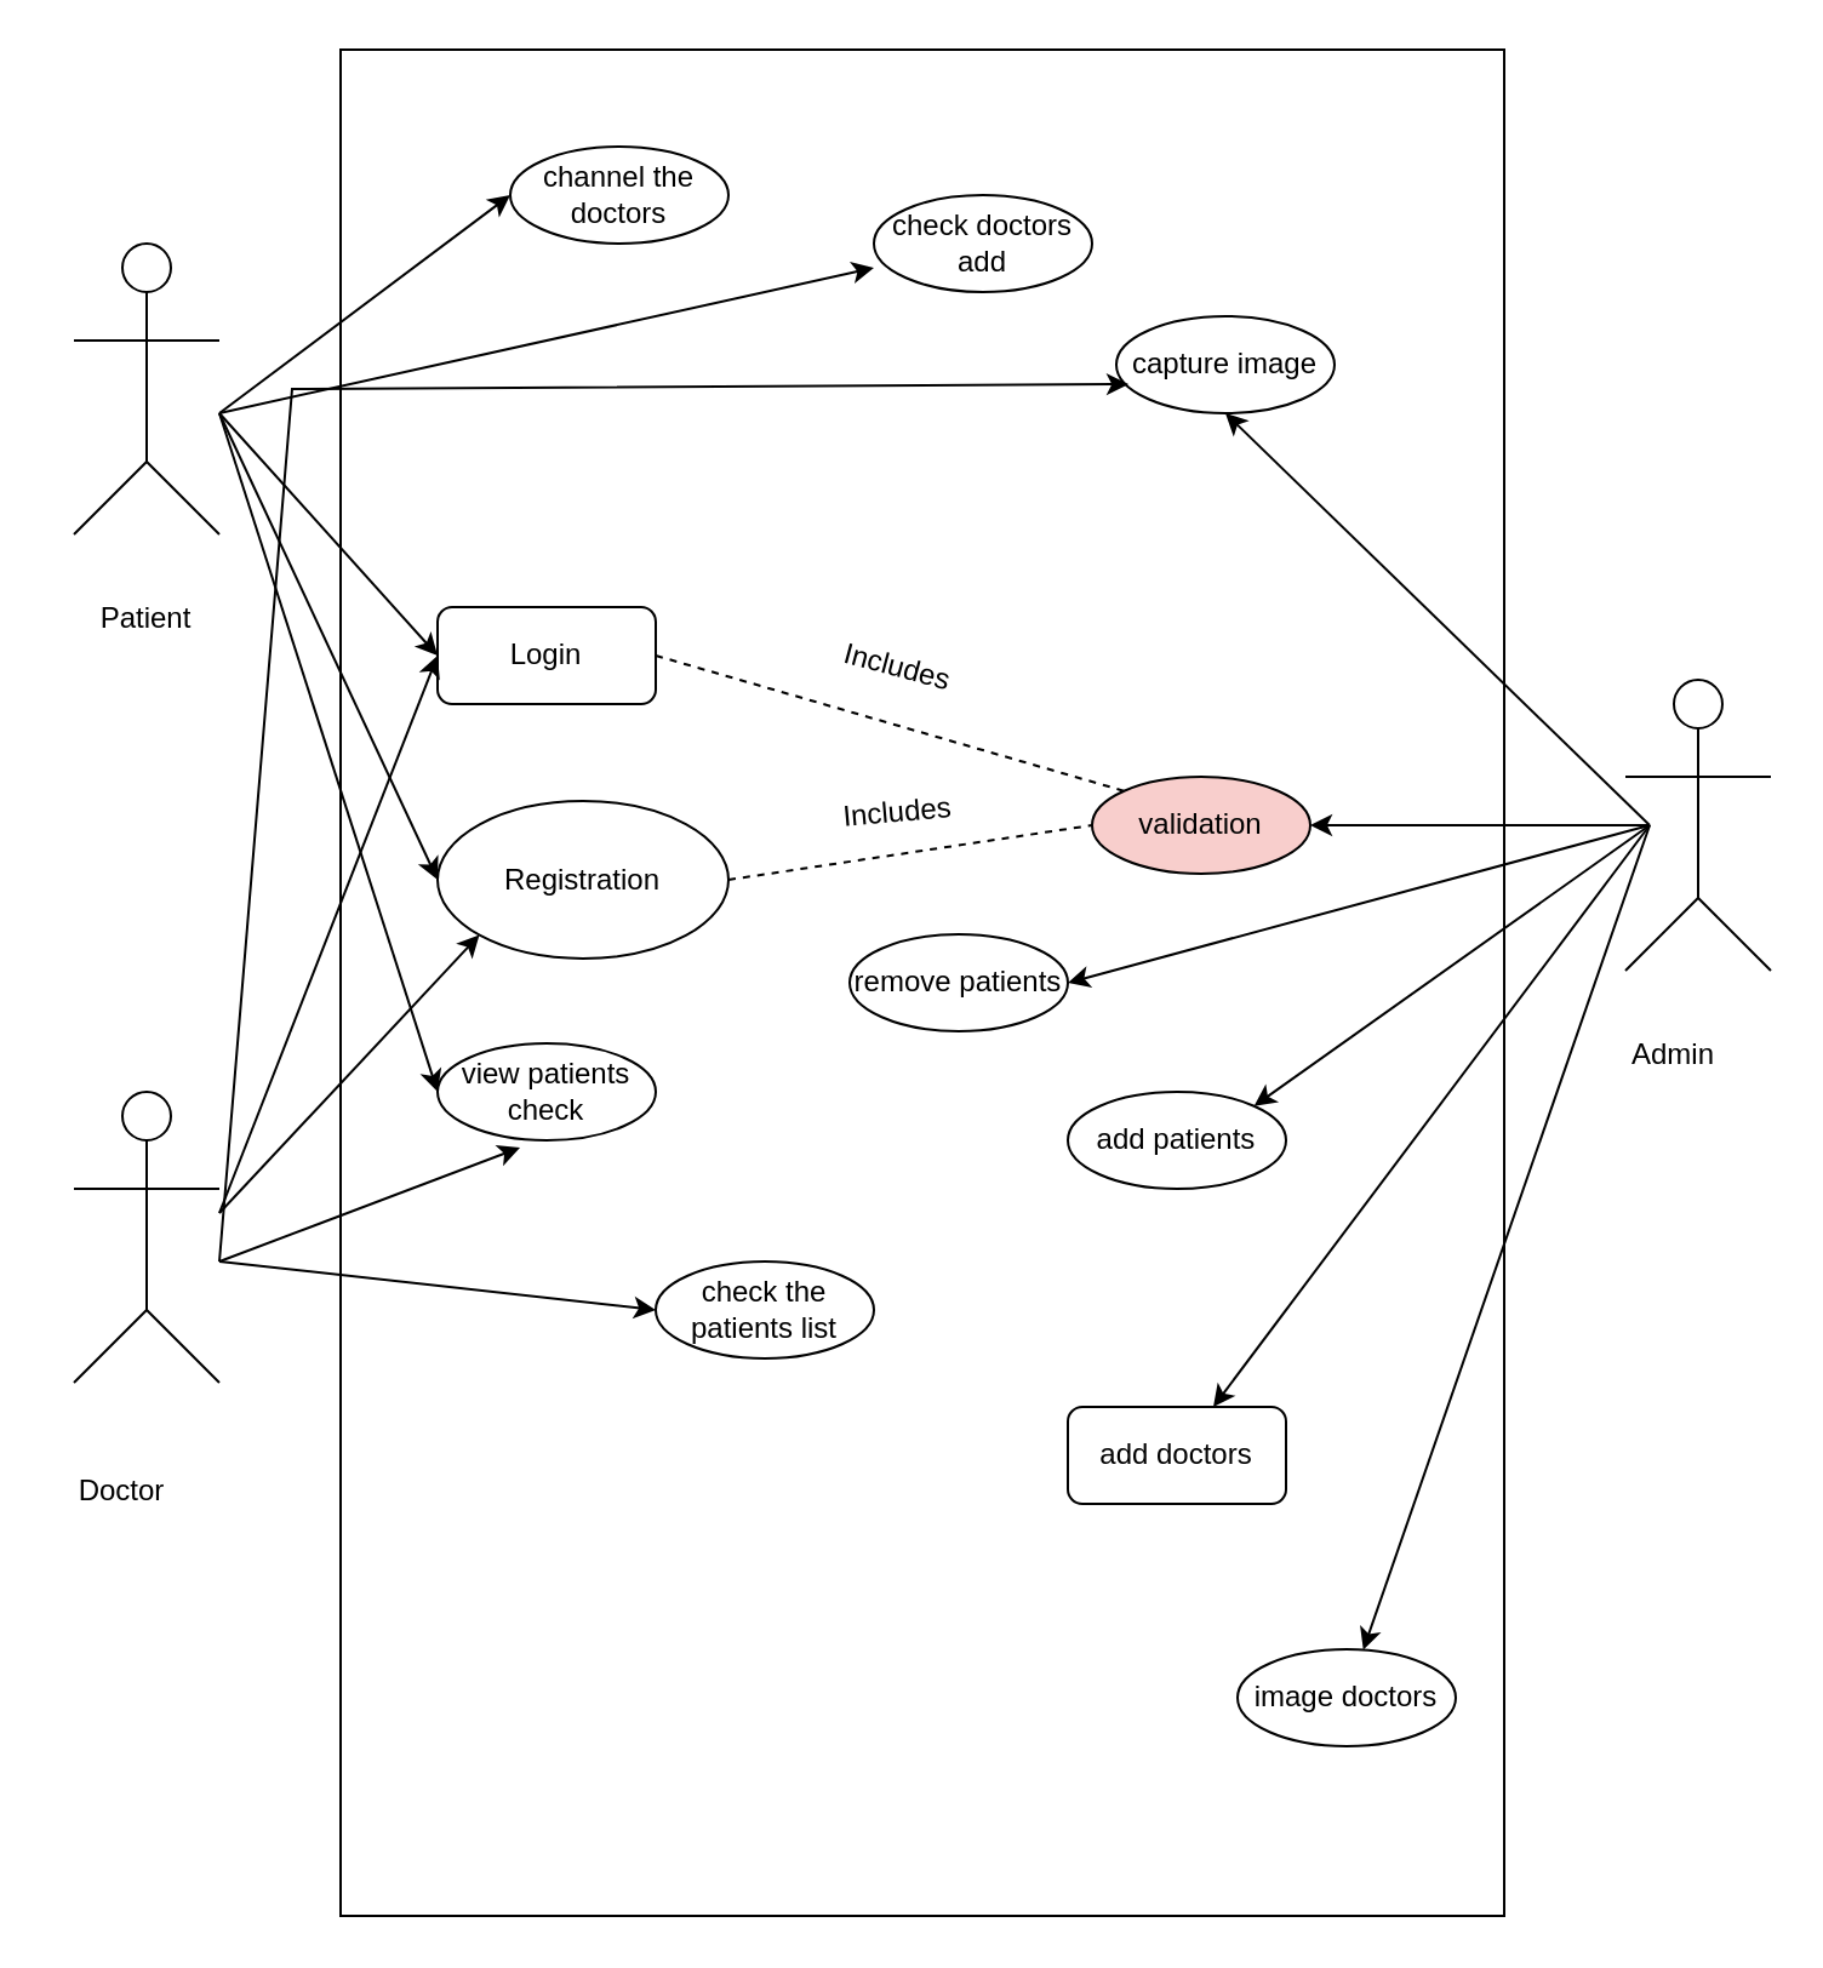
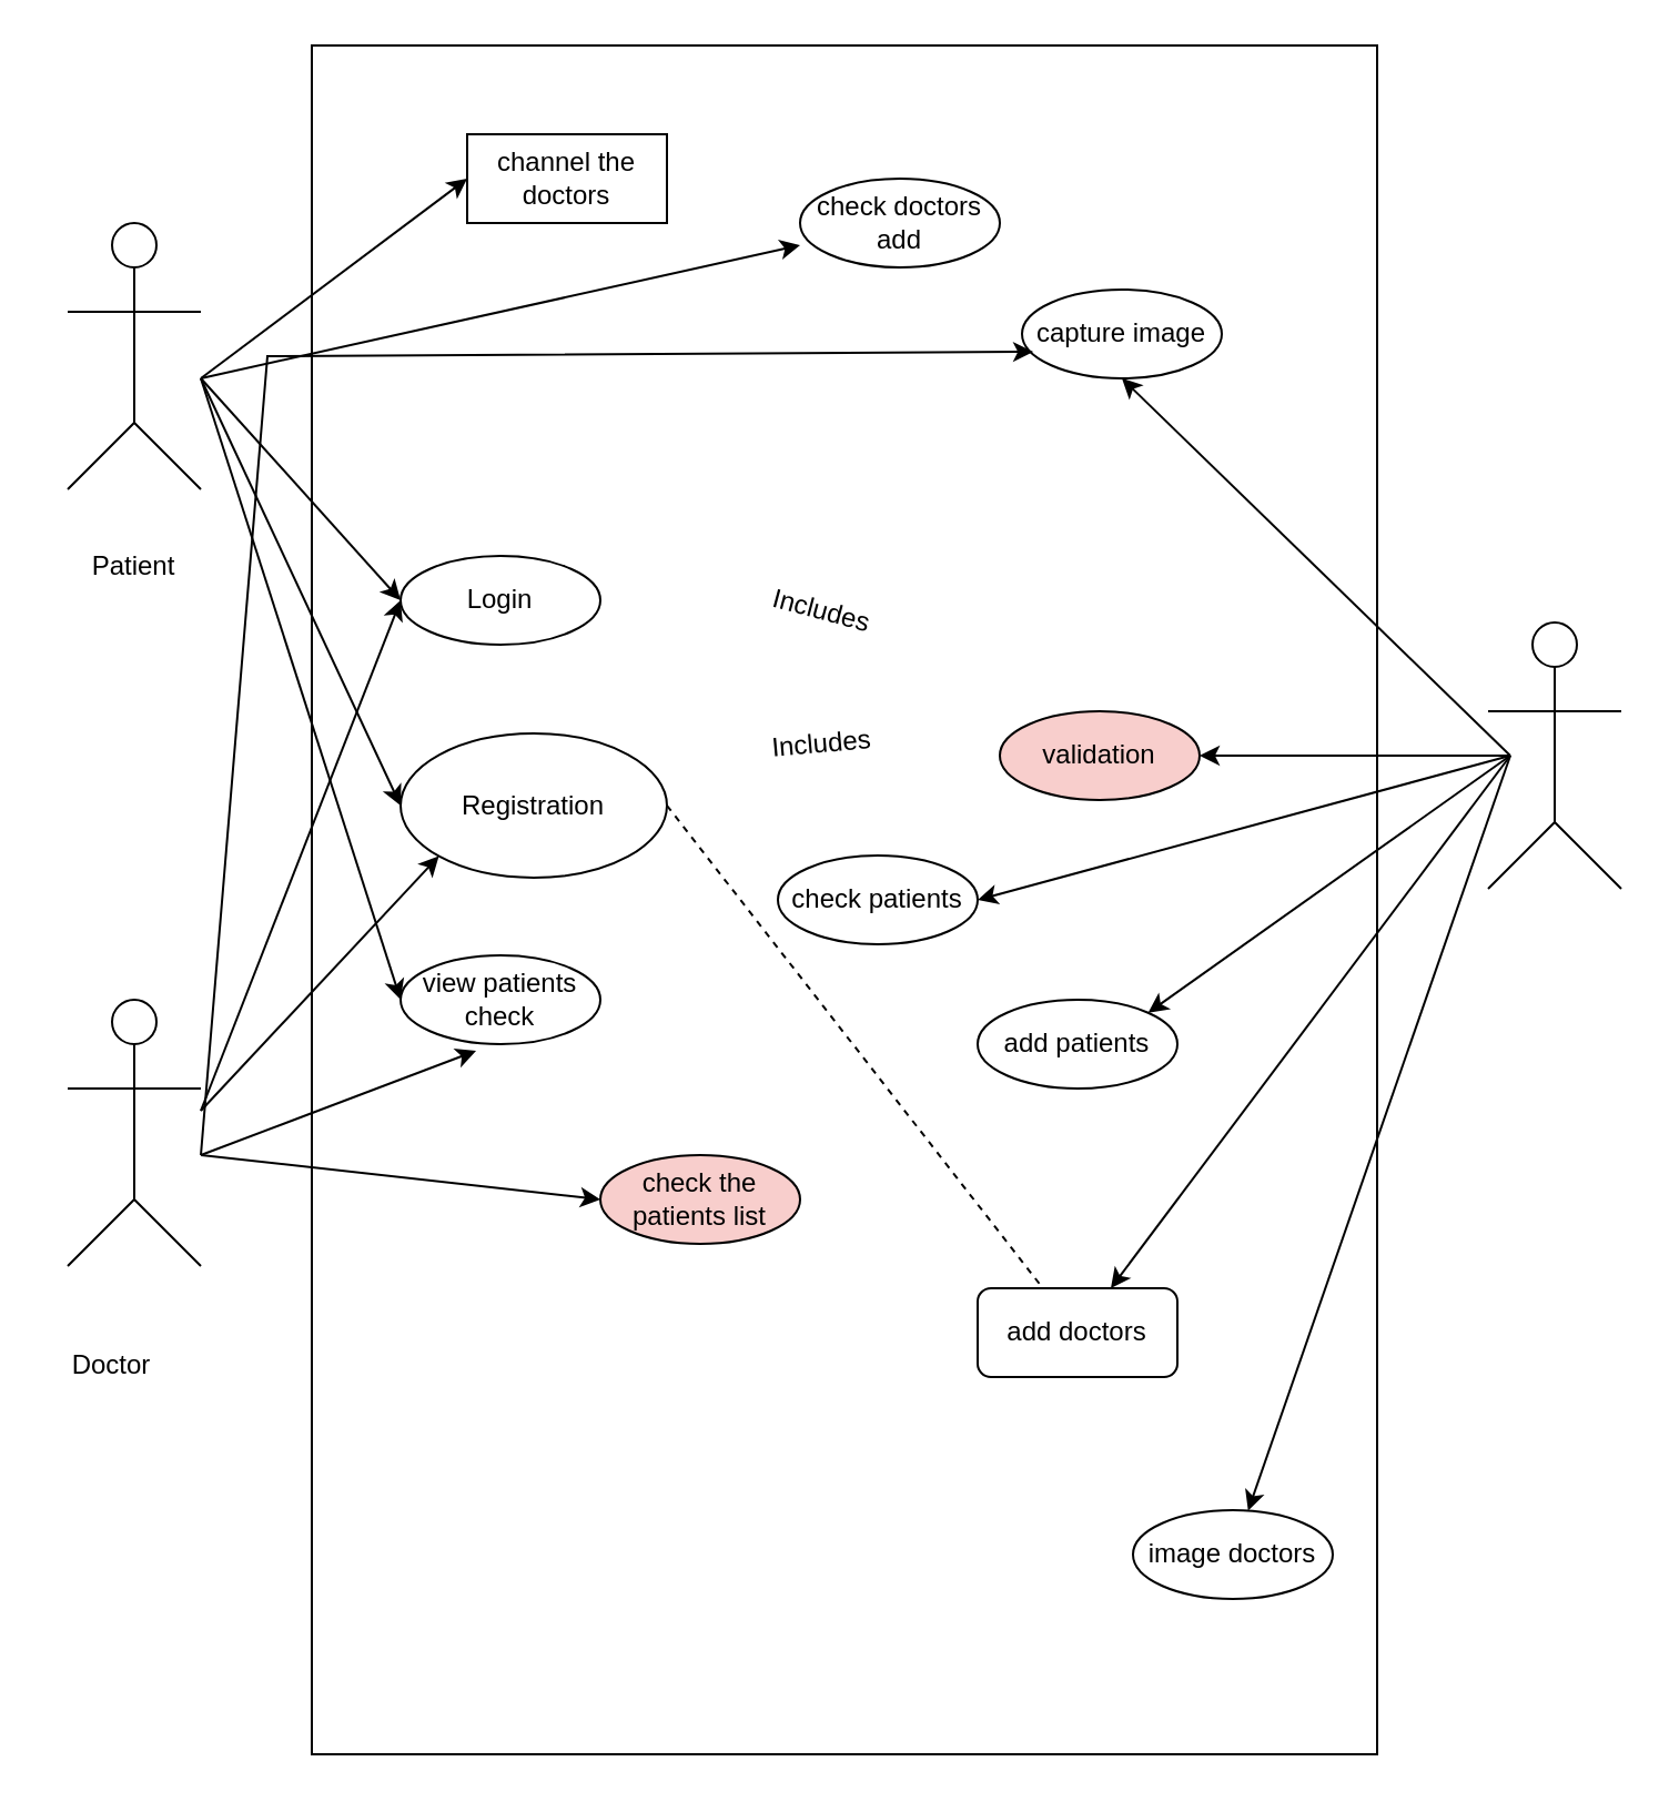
  <mxCell id="0" />
  <mxCell id="1" parent="0" />
  <mxCell id="2" value="" style="rounded=0;whiteSpace=wrap;html=1;" vertex="1" parent="1"><mxGeometry x="140" y="20" width="480" height="770" as="geometry" /></mxCell>
  <mxCell id="3" value="" style="ellipse;whiteSpace=wrap;html=1;" vertex="1" parent="1"><mxGeometry x="50" y="100" width="20" height="20" as="geometry" /></mxCell>
  <mxCell id="4" value="" style="endArrow=none;html=1;rounded=0;entryX=0.5;entryY=1;entryDx=0;entryDy=0;" edge="1" parent="1" target="3"><mxGeometry width="50" height="50" relative="1" as="geometry"><mxPoint x="60" y="190" as="sourcePoint" /><mxPoint x="270" y="360" as="targetPoint" /></mxGeometry></mxCell>
  <mxCell id="5" value="" style="endArrow=none;html=1;rounded=0;" edge="1" parent="1"><mxGeometry width="50" height="50" relative="1" as="geometry"><mxPoint x="30" y="140" as="sourcePoint" /><mxPoint x="90" y="140" as="targetPoint" /></mxGeometry></mxCell>
  <mxCell id="6" value="" style="endArrow=none;html=1;rounded=0;" edge="1" parent="1"><mxGeometry width="50" height="50" relative="1" as="geometry"><mxPoint x="30" y="220" as="sourcePoint" /><mxPoint x="90" y="220" as="targetPoint" /><Array as="points"><mxPoint x="60" y="190" /></Array></mxGeometry></mxCell>
  <mxCell id="7" value="" style="ellipse;whiteSpace=wrap;html=1;" vertex="1" parent="1"><mxGeometry x="50" y="450" width="20" height="20" as="geometry" /></mxCell>
  <mxCell id="8" value="" style="endArrow=none;html=1;rounded=0;entryX=0.5;entryY=1;entryDx=0;entryDy=0;" edge="1" parent="1" target="7"><mxGeometry width="50" height="50" relative="1" as="geometry"><mxPoint x="60" y="540" as="sourcePoint" /><mxPoint x="270" y="710" as="targetPoint" /></mxGeometry></mxCell>
  <mxCell id="9" value="" style="endArrow=none;html=1;rounded=0;" edge="1" parent="1"><mxGeometry width="50" height="50" relative="1" as="geometry"><mxPoint x="30" y="490" as="sourcePoint" /><mxPoint x="90" y="490" as="targetPoint" /></mxGeometry></mxCell>
  <mxCell id="10" value="" style="endArrow=none;html=1;rounded=0;" edge="1" parent="1"><mxGeometry width="50" height="50" relative="1" as="geometry"><mxPoint x="30" y="570" as="sourcePoint" /><mxPoint x="90" y="570" as="targetPoint" /><Array as="points"><mxPoint x="60" y="540" /></Array></mxGeometry></mxCell>
  <mxCell id="11" value="" style="ellipse;whiteSpace=wrap;html=1;" vertex="1" parent="1"><mxGeometry x="690" y="280" width="20" height="20" as="geometry" /></mxCell>
  <mxCell id="12" value="" style="endArrow=none;html=1;rounded=0;entryX=0.5;entryY=1;entryDx=0;entryDy=0;" edge="1" parent="1" target="11"><mxGeometry width="50" height="50" relative="1" as="geometry"><mxPoint x="700" y="370" as="sourcePoint" /><mxPoint x="910" y="540" as="targetPoint" /></mxGeometry></mxCell>
  <mxCell id="13" value="" style="endArrow=none;html=1;rounded=0;" edge="1" parent="1"><mxGeometry width="50" height="50" relative="1" as="geometry"><mxPoint x="670" y="320" as="sourcePoint" /><mxPoint x="730" y="320" as="targetPoint" /></mxGeometry></mxCell>
  <mxCell id="14" value="" style="endArrow=none;html=1;rounded=0;" edge="1" parent="1"><mxGeometry width="50" height="50" relative="1" as="geometry"><mxPoint x="670" y="400" as="sourcePoint" /><mxPoint x="730" y="400" as="targetPoint" /><Array as="points"><mxPoint x="700" y="370" /></Array></mxGeometry></mxCell>
  <mxCell id="15" value="Patient" style="text;html=1;strokeColor=none;fillColor=none;align=center;verticalAlign=middle;whiteSpace=wrap;rounded=0;" vertex="1" parent="1"><mxGeometry x="30" y="240" width="60" height="30" as="geometry" /></mxCell>
  <mxCell id="16" value="Doctor" style="text;html=1;strokeColor=none;fillColor=none;align=center;verticalAlign=middle;whiteSpace=wrap;rounded=0;" vertex="1" parent="1"><mxGeometry x="20" y="600" width="60" height="30" as="geometry" /></mxCell>
- <mxCell id="17" value="Admin" style="text;html=1;strokeColor=none;fillColor=none;align=center;verticalAlign=middle;whiteSpace=wrap;rounded=0;" vertex="1" parent="1"><mxGeometry x="660" y="420" width="60" height="30" as="geometry" /></mxCell>
  <mxCell id="18" value="Registration" style="ellipse;whiteSpace=wrap;html=1;" vertex="1" parent="1"><mxGeometry x="180" y="330" width="120" height="65" as="geometry" /></mxCell>
- <mxCell id="19" value="Login" style="whiteSpace=wrap;html=1;rounded=1;" vertex="1" parent="1"><mxGeometry x="180" y="250" width="90" height="40" as="geometry" /></mxCell>
+ <mxCell id="19" value="Login" style="ellipse;whiteSpace=wrap;html=1;" vertex="1" parent="1"><mxGeometry x="180" y="250" width="90" height="40" as="geometry" /></mxCell>
  <mxCell id="20" value="validation" style="ellipse;whiteSpace=wrap;html=1;fillColor=#f8cecc;" vertex="1" parent="1"><mxGeometry x="450" y="320" width="90" height="40" as="geometry" /></mxCell>
  <mxCell id="21" value="" style="endArrow=classic;html=1;rounded=0;entryX=0;entryY=0.5;entryDx=0;entryDy=0;" edge="1" parent="1" target="19"><mxGeometry width="50" height="50" relative="1" as="geometry"><mxPoint x="90" y="170" as="sourcePoint" /><mxPoint x="380" y="390" as="targetPoint" /></mxGeometry></mxCell>
  <mxCell id="22" value="" style="endArrow=classic;html=1;rounded=0;entryX=0;entryY=0.5;entryDx=0;entryDy=0;" edge="1" parent="1" target="18"><mxGeometry width="50" height="50" relative="1" as="geometry"><mxPoint x="90" y="170" as="sourcePoint" /><mxPoint x="380" y="390" as="targetPoint" /></mxGeometry></mxCell>
- <mxCell id="23" value="" style="endArrow=none;dashed=1;html=1;rounded=0;exitX=1;exitY=0.5;exitDx=0;exitDy=0;entryX=0;entryY=0.5;entryDx=0;entryDy=0;" edge="1" parent="1" source="18" target="20"><mxGeometry width="50" height="50" relative="1" as="geometry"><mxPoint x="330" y="440" as="sourcePoint" /><mxPoint x="380" y="390" as="targetPoint" /></mxGeometry></mxCell>
+ <mxCell id="23" value="" style="endArrow=none;dashed=1;html=1;rounded=0;exitX=1;exitY=0.5;exitDx=0;exitDy=0;" edge="1" parent="1" source="18" target="41"><mxGeometry width="50" height="50" relative="1" as="geometry"><mxPoint x="330" y="440" as="sourcePoint" /><mxPoint x="380" y="390" as="targetPoint" /></mxGeometry></mxCell>
  <mxCell id="24" value="" style="endArrow=classic;html=1;rounded=0;entryX=1;entryY=0.5;entryDx=0;entryDy=0;" edge="1" parent="1" target="20"><mxGeometry width="50" height="50" relative="1" as="geometry"><mxPoint x="680" y="340" as="sourcePoint" /><mxPoint x="380" y="390" as="targetPoint" /></mxGeometry></mxCell>
- <mxCell id="25" value="" style="endArrow=none;dashed=1;html=1;rounded=0;exitX=1;exitY=0.5;exitDx=0;exitDy=0;entryX=0;entryY=0;entryDx=0;entryDy=0;" edge="1" parent="1" source="19" target="20"><mxGeometry width="50" height="50" relative="1" as="geometry"><mxPoint x="330" y="440" as="sourcePoint" /><mxPoint x="380" y="390" as="targetPoint" /></mxGeometry></mxCell>
  <mxCell id="26" value="Includes" style="text;html=1;strokeColor=none;fillColor=none;align=center;verticalAlign=middle;whiteSpace=wrap;rounded=0;rotation=15;" vertex="1" parent="1"><mxGeometry x="340" y="260" width="60" height="30" as="geometry" /></mxCell>
  <mxCell id="27" value="Includes" style="text;html=1;strokeColor=none;fillColor=none;align=center;verticalAlign=middle;whiteSpace=wrap;rounded=0;rotation=-5;" vertex="1" parent="1"><mxGeometry x="340" y="320" width="60" height="30" as="geometry" /></mxCell>
  <mxCell id="28" value="view patients check" style="ellipse;whiteSpace=wrap;html=1;" vertex="1" parent="1"><mxGeometry x="180" y="430" width="90" height="40" as="geometry" /></mxCell>
  <mxCell id="29" value="" style="endArrow=classic;html=1;rounded=0;entryX=0;entryY=0.5;entryDx=0;entryDy=0;" edge="1" parent="1" target="28"><mxGeometry width="50" height="50" relative="1" as="geometry"><mxPoint x="90" y="170" as="sourcePoint" /><mxPoint x="380" y="380" as="targetPoint" /></mxGeometry></mxCell>
  <mxCell id="30" value="" style="endArrow=classic;html=1;rounded=0;entryX=0;entryY=0.5;entryDx=0;entryDy=0;" edge="1" parent="1" target="19"><mxGeometry width="50" height="50" relative="1" as="geometry"><mxPoint x="90" y="500" as="sourcePoint" /><mxPoint x="380" y="380" as="targetPoint" /></mxGeometry></mxCell>
  <mxCell id="31" value="" style="endArrow=classic;html=1;rounded=0;entryX=0;entryY=1;entryDx=0;entryDy=0;" edge="1" parent="1" target="18"><mxGeometry width="50" height="50" relative="1" as="geometry"><mxPoint x="90" y="500" as="sourcePoint" /><mxPoint x="380" y="380" as="targetPoint" /></mxGeometry></mxCell>
  <mxCell id="32" value="" style="endArrow=classic;html=1;rounded=0;entryX=0.378;entryY=1.075;entryDx=0;entryDy=0;entryPerimeter=0;" edge="1" parent="1" target="28"><mxGeometry width="50" height="50" relative="1" as="geometry"><mxPoint x="90" y="520" as="sourcePoint" /><mxPoint x="380" y="380" as="targetPoint" /></mxGeometry></mxCell>
  <mxCell id="33" value="capture image" style="ellipse;whiteSpace=wrap;html=1;" vertex="1" parent="1"><mxGeometry x="460" y="130" width="90" height="40" as="geometry" /></mxCell>
  <mxCell id="34" value="" style="endArrow=classic;html=1;rounded=0;entryX=0.5;entryY=1;entryDx=0;entryDy=0;" edge="1" parent="1" target="33"><mxGeometry width="50" height="50" relative="1" as="geometry"><mxPoint x="680" y="340" as="sourcePoint" /><mxPoint x="380" y="380" as="targetPoint" /></mxGeometry></mxCell>
  <mxCell id="35" value="" style="endArrow=classic;html=1;rounded=0;entryX=0.056;entryY=0.7;entryDx=0;entryDy=0;entryPerimeter=0;" edge="1" parent="1" target="33"><mxGeometry width="50" height="50" relative="1" as="geometry"><mxPoint x="90" y="520" as="sourcePoint" /><mxPoint x="380" y="380" as="targetPoint" /><Array as="points"><mxPoint x="120" y="160" /></Array></mxGeometry></mxCell>
- <mxCell id="36" value="channel the doctors" style="ellipse;whiteSpace=wrap;html=1;" vertex="1" parent="1"><mxGeometry x="210" y="60" width="90" height="40" as="geometry" /></mxCell>
+ <mxCell id="36" value="channel the doctors" style="whiteSpace=wrap;html=1;rounded=0;" vertex="1" parent="1"><mxGeometry x="210" y="60" width="90" height="40" as="geometry" /></mxCell>
  <mxCell id="37" value="" style="endArrow=classic;html=1;rounded=0;entryX=0;entryY=0.5;entryDx=0;entryDy=0;" edge="1" parent="1" target="36"><mxGeometry width="50" height="50" relative="1" as="geometry"><mxPoint x="90" y="170" as="sourcePoint" /><mxPoint x="380" y="380" as="targetPoint" /></mxGeometry></mxCell>
- <mxCell id="38" value="check the patients list" style="ellipse;whiteSpace=wrap;html=1;" vertex="1" parent="1"><mxGeometry x="270" y="520" width="90" height="40" as="geometry" /></mxCell>
+ <mxCell id="38" value="check the patients list" style="ellipse;whiteSpace=wrap;html=1;fillColor=#f8cecc;" vertex="1" parent="1"><mxGeometry x="270" y="520" width="90" height="40" as="geometry" /></mxCell>
  <mxCell id="39" value="" style="endArrow=classic;html=1;rounded=0;entryX=0;entryY=0.5;entryDx=0;entryDy=0;" edge="1" parent="1" target="38"><mxGeometry width="50" height="50" relative="1" as="geometry"><mxPoint x="90" y="520" as="sourcePoint" /><mxPoint x="380" y="370" as="targetPoint" /></mxGeometry></mxCell>
  <mxCell id="40" value="add patients" style="ellipse;whiteSpace=wrap;html=1;" vertex="1" parent="1"><mxGeometry x="440" y="450" width="90" height="40" as="geometry" /></mxCell>
  <mxCell id="41" value="add doctors" style="whiteSpace=wrap;html=1;rounded=1;" vertex="1" parent="1"><mxGeometry x="440" y="580" width="90" height="40" as="geometry" /></mxCell>
- <mxCell id="42" value="remove patients" style="ellipse;whiteSpace=wrap;html=1;" vertex="1" parent="1"><mxGeometry x="350" y="385" width="90" height="40" as="geometry" /></mxCell>
+ <mxCell id="42" value="check patients" style="ellipse;whiteSpace=wrap;html=1;" vertex="1" parent="1"><mxGeometry x="350" y="385" width="90" height="40" as="geometry" /></mxCell>
  <mxCell id="43" value="image doctors" style="ellipse;whiteSpace=wrap;html=1;" vertex="1" parent="1"><mxGeometry x="510" y="680" width="90" height="40" as="geometry" /></mxCell>
  <mxCell id="44" value="" style="endArrow=classic;html=1;rounded=0;entryX=1;entryY=0.5;entryDx=0;entryDy=0;" edge="1" parent="1" target="42"><mxGeometry width="50" height="50" relative="1" as="geometry"><mxPoint x="680" y="340" as="sourcePoint" /><mxPoint x="380" y="360" as="targetPoint" /></mxGeometry></mxCell>
  <mxCell id="45" value="" style="endArrow=classic;html=1;rounded=0;entryX=1;entryY=0;entryDx=0;entryDy=0;" edge="1" parent="1" target="40"><mxGeometry width="50" height="50" relative="1" as="geometry"><mxPoint x="680" y="340" as="sourcePoint" /><mxPoint x="380" y="360" as="targetPoint" /></mxGeometry></mxCell>
  <mxCell id="46" value="" style="endArrow=classic;html=1;rounded=0;" edge="1" parent="1" target="41"><mxGeometry width="50" height="50" relative="1" as="geometry"><mxPoint x="680" y="340" as="sourcePoint" /><mxPoint x="380" y="360" as="targetPoint" /></mxGeometry></mxCell>
  <mxCell id="47" value="" style="endArrow=classic;html=1;rounded=0;" edge="1" parent="1" target="43"><mxGeometry width="50" height="50" relative="1" as="geometry"><mxPoint x="680" y="340" as="sourcePoint" /><mxPoint x="380" y="360" as="targetPoint" /></mxGeometry></mxCell>
  <mxCell id="48" value="check doctors add" style="ellipse;whiteSpace=wrap;html=1;" vertex="1" parent="1"><mxGeometry x="360" y="80" width="90" height="40" as="geometry" /></mxCell>
  <mxCell id="49" value="" style="endArrow=classic;html=1;rounded=0;entryX=0;entryY=0.75;entryDx=0;entryDy=0;entryPerimeter=0;" edge="1" parent="1" target="48"><mxGeometry width="50" height="50" relative="1" as="geometry"><mxPoint x="90" y="170" as="sourcePoint" /><mxPoint x="300" y="100" as="targetPoint" /></mxGeometry></mxCell>
